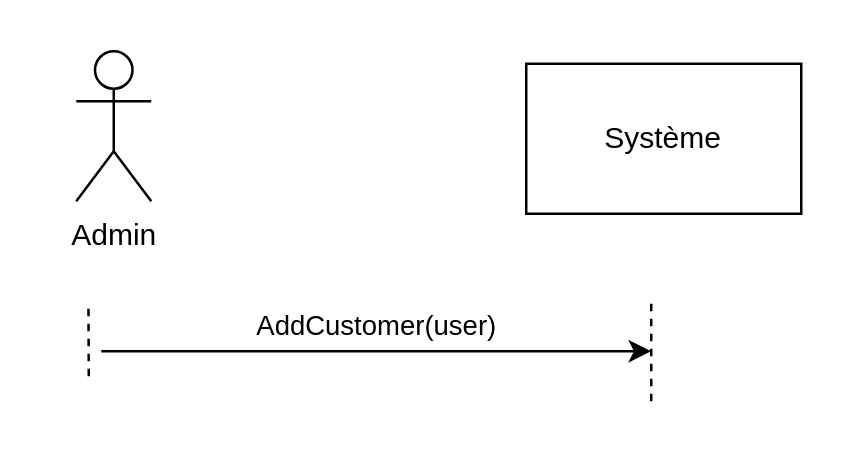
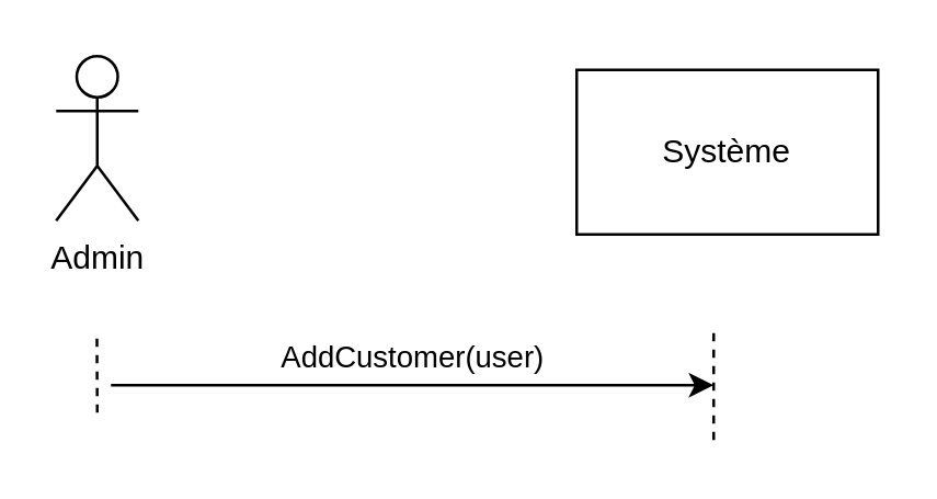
  <mxCell id="0" />
  <mxCell id="1" parent="0" />
- <mxCell id="2" value="Admin" style="shape=umlActor;verticalLabelPosition=bottom;labelBackgroundColor=#ffffff;verticalAlign=top;html=1;outlineConnect=0;" parent="1" vertex="1"><mxGeometry x="30" y="20" width="30" height="60" as="geometry" /></mxCell>
+ <mxCell id="2" value="Admin" style="shape=umlActor;verticalLabelPosition=bottom;labelBackgroundColor=#ffffff;verticalAlign=top;html=1;outlineConnect=0;" parent="1" vertex="1"><mxGeometry x="20" y="20" width="30" height="60" as="geometry" /></mxCell>
  <mxCell id="3" value="AddCustomer(user)" style="endArrow=classic;html=1;" parent="1" edge="1"><mxGeometry y="10" width="50" height="50" relative="1" as="geometry"><mxPoint x="40" y="140" as="sourcePoint" /><mxPoint x="260" y="140" as="targetPoint" /><mxPoint as="offset" /></mxGeometry></mxCell>
  <mxCell id="4" value="Système" style="rounded=0;whiteSpace=wrap;html=1;" parent="1" vertex="1"><mxGeometry x="210" y="25" width="110" height="60" as="geometry" /></mxCell>
  <mxCell id="5" value="" style="endArrow=none;dashed=1;html=1;" parent="1" edge="1"><mxGeometry width="50" height="50" relative="1" as="geometry"><mxPoint x="260" y="160" as="sourcePoint" /><mxPoint x="260" y="120" as="targetPoint" /></mxGeometry></mxCell>
  <mxCell id="6" value="" style="endArrow=none;dashed=1;html=1;" parent="1" edge="1"><mxGeometry width="50" height="50" relative="1" as="geometry"><mxPoint x="35" y="150" as="sourcePoint" /><mxPoint x="34.88" y="120" as="targetPoint" /></mxGeometry></mxCell>
